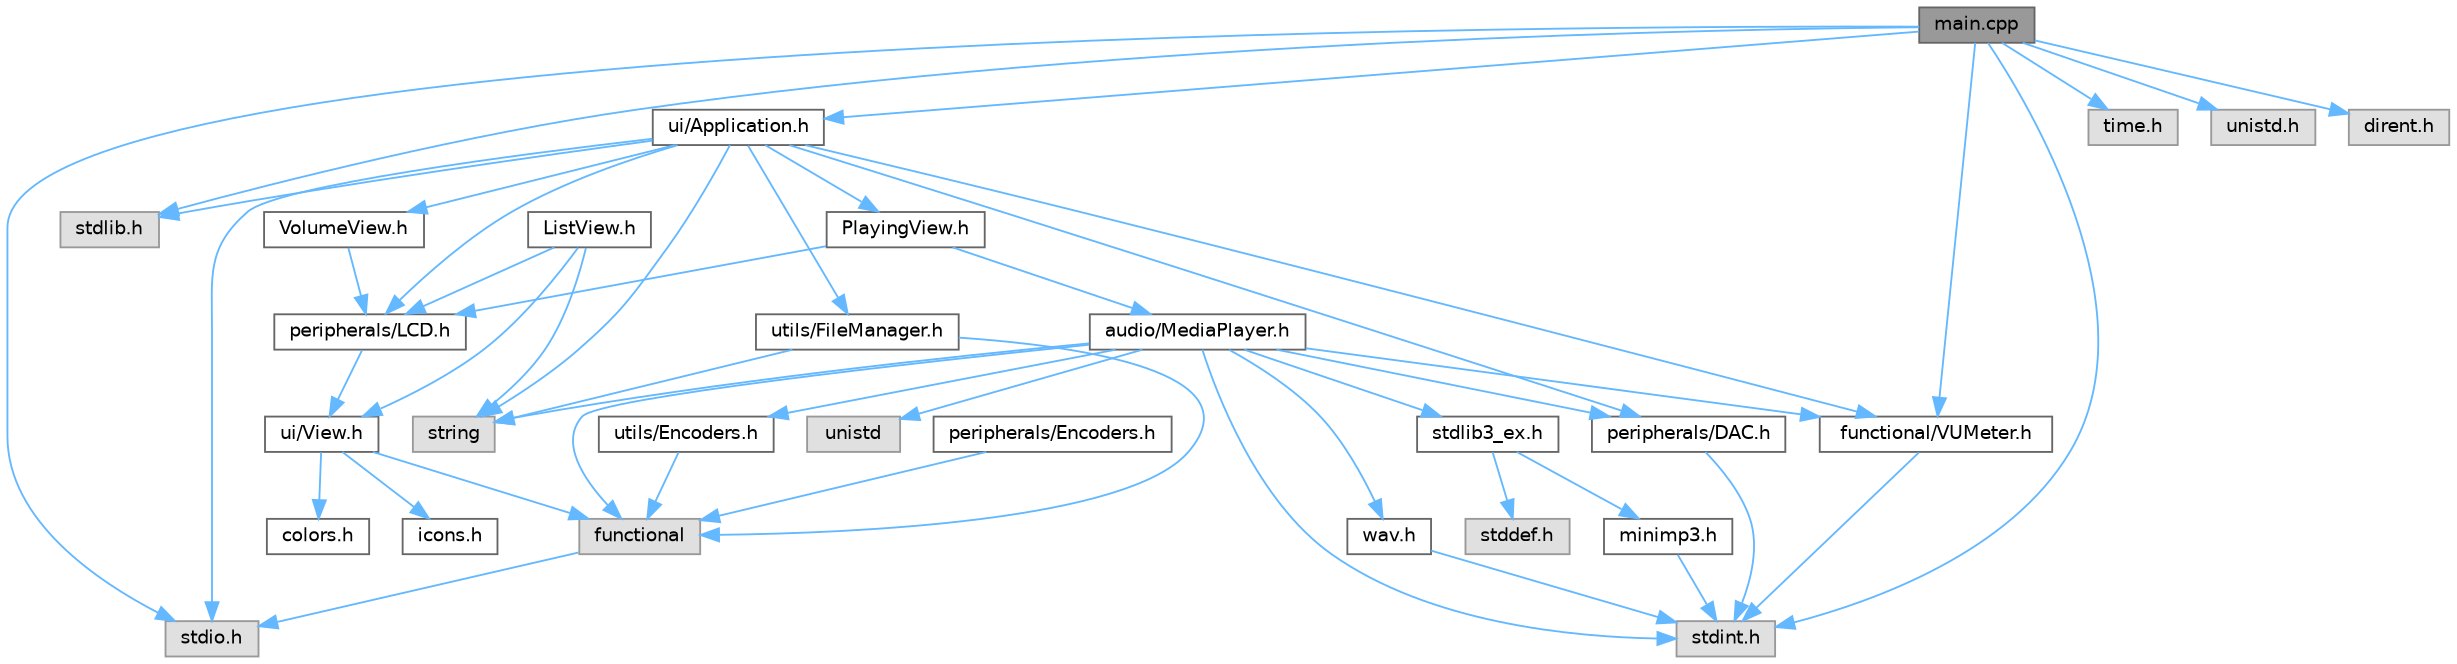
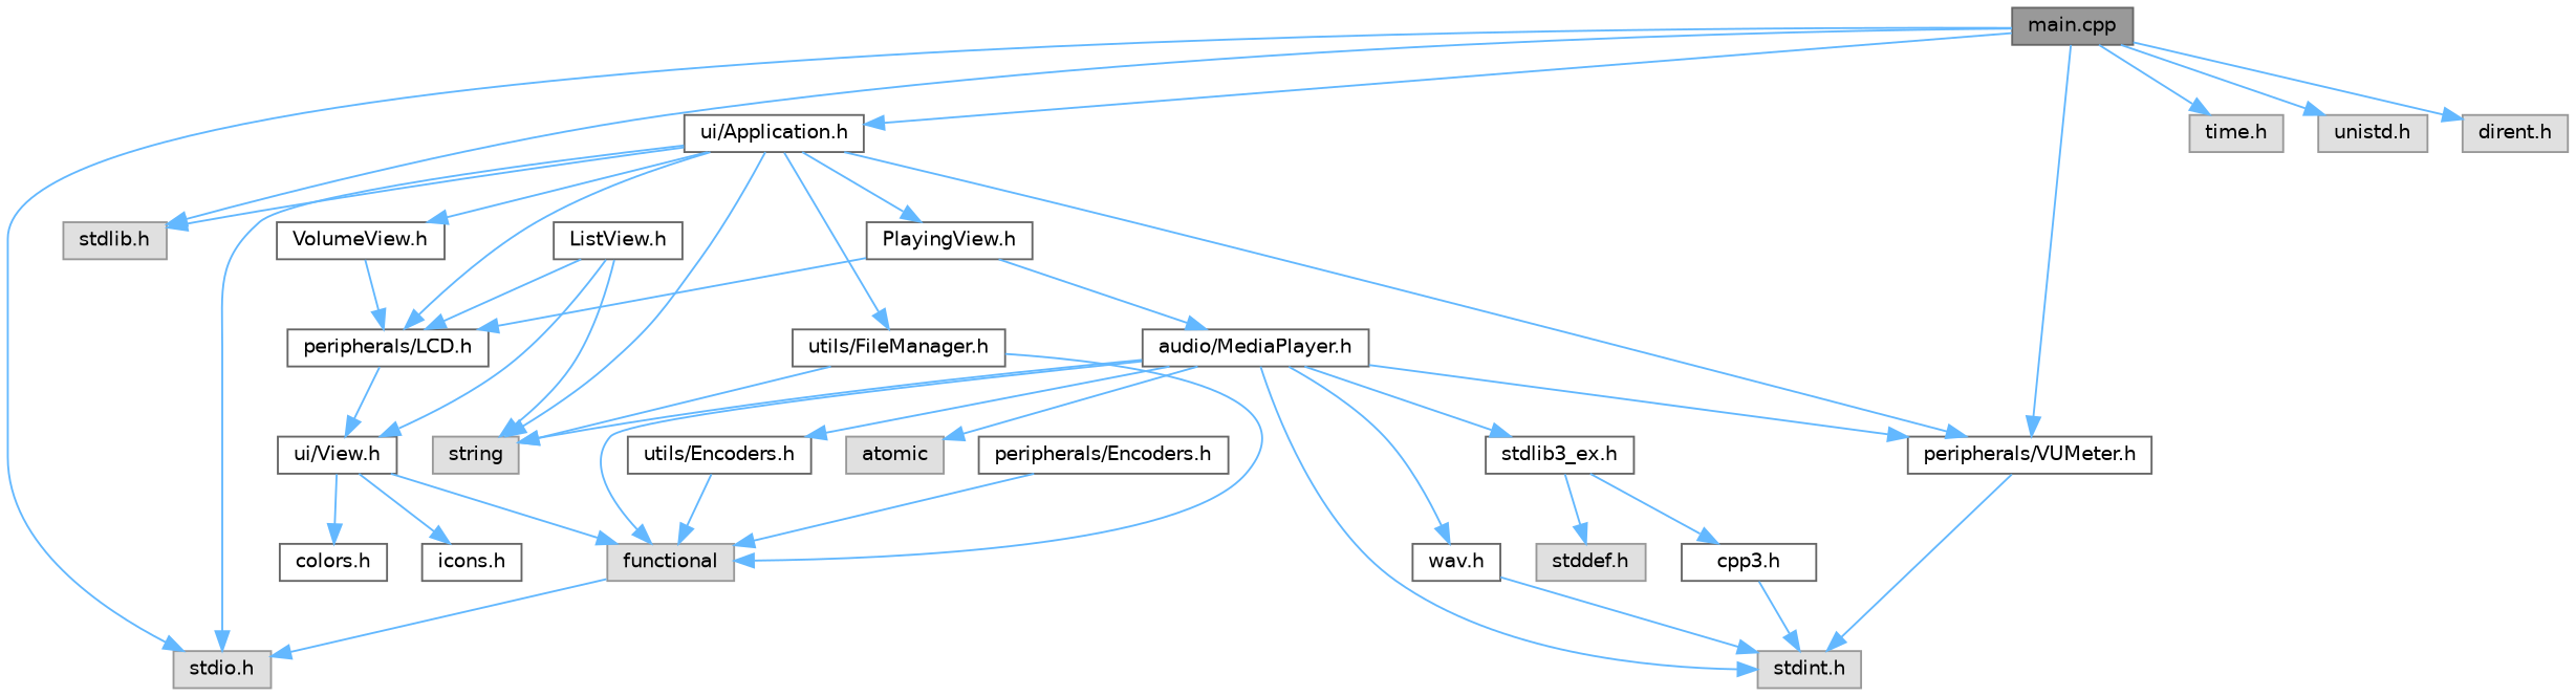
  digraph {
    node [color=grey40 fillcolor=white fontname=Helvetica fontsize=10 shape=box style=filled]
    edge [color=steelblue1 fontname=Helvetica fontsize=10 labelfontname=Helvetica labelfontsize=10 style=solid]
    n1 [color=gray40 fillcolor=grey60 fontcolor=black height=0.2 label="main.cpp" width=0.4]
    n2 [color=grey60 fillcolor="#E0E0E0" height=0.2 label="stdlib.h" width=0.4]
    n3 [color=grey60 fillcolor="#E0E0E0" height=0.2 label="stdio.h" width=0.4]
    n4 [color=grey60 fillcolor="#E0E0E0" height=0.2 label="stdint.h" width=0.4]
    n5 [color=grey60 fillcolor="#E0E0E0" height=0.2 label="time.h" width=0.4]
    n6 [color=grey60 fillcolor="#E0E0E0" height=0.2 label="unistd.h" width=0.4]
    n7 [color=grey60 fillcolor="#E0E0E0" height=0.2 label="dirent.h" width=0.4]
    n8 [height=0.2 label="ui/Application.h" width=0.4]
-   n9 [height=0.2 label="functional/VUMeter.h" width=0.4]
+   n9 [height=0.2 label="peripherals/VUMeter.h" width=0.4]
    n10 [height=0.2 label="peripherals/Encoders.h" width=0.4]
    n11 [color=grey60 fillcolor="#E0E0E0" height=0.2 label=functional width=0.4]
    n12 [height=0.2 label="peripherals/LCD.h" width=0.4]
-   n13 [height=0.2 label="peripherals/DAC.h" width=0.4]
    n14 [height=0.2 label="utils/FileManager.h" width=0.4]
    n15 [height=0.2 label="VolumeView.h" width=0.4]
    n16 [height=0.2 label="PlayingView.h" width=0.4]
    n17 [color=grey60 fillcolor="#E0E0E0" height=0.2 label=string width=0.4]
    n18 [height=0.2 label="ui/View.h" width=0.4]
    n19 [height=0.2 label="audio/MediaPlayer.h" width=0.4]
    n20 [height=0.2 label="ListView.h" width=0.4]
    n21 [height=0.2 label="icons.h" width=0.4]
    n22 [height=0.2 label="colors.h" width=0.4]
-   n23 [color=grey60 fillcolor="#E0E0E0" height=0.2 label=unistd width=0.4]
+   n23 [color=grey60 fillcolor="#E0E0E0" height=0.2 label=atomic width=0.4]
    n24 [height=0.2 label="utils/Encoders.h" width=0.4]
    n25 [height=0.2 label="wav.h" width=0.4]
    n26 [height=0.2 label="stdlib3_ex.h" width=0.4]
    n27 [color=grey60 fillcolor="#E0E0E0" height=0.2 label="stddef.h" width=0.4]
-   n28 [height=0.2 label="minimp3.h" width=0.4]
+   n28 [height=0.2 label="cpp3.h" width=0.4]
    n1 -> n2
    n1 -> n3
-   n1 -> n4
    n1 -> n5
    n1 -> n6
    n1 -> n7
    n1 -> n8
    n1 -> n9
    n8 -> n2
    n8 -> n3
    n8 -> n9
    n8 -> n12
-   n8 -> n13
    n8 -> n14
    n8 -> n15
    n8 -> n16
    n8 -> n17
    n9 -> n4
    n10 -> n11
    n11 -> n3
    n12 -> n18
-   n13 -> n4
    n14 -> n11
    n14 -> n17
    n15 -> n12
    n16 -> n12
    n16 -> n19
    n18 -> n11
    n18 -> n21
    n18 -> n22
    n19 -> n4
    n19 -> n9
    n19 -> n11
-   n19 -> n13
    n19 -> n17
    n19 -> n23
    n19 -> n24
    n19 -> n25
    n19 -> n26
    n20 -> n12
    n20 -> n17
    n20 -> n18
    n24 -> n11
    n25 -> n4
    n26 -> n27
    n26 -> n28
    n28 -> n4
  }
